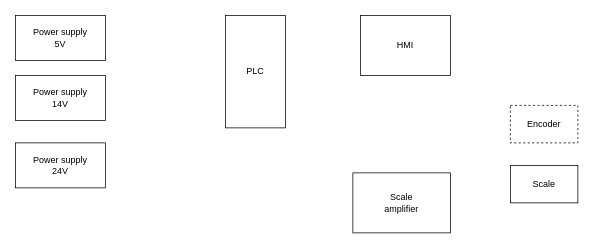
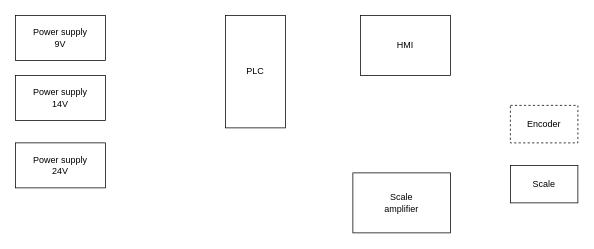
  <mxCell id="0" />
  <mxCell id="1" parent="0" />
- <mxCell id="2" value="Power supply&lt;div&gt;5V&lt;/div&gt;" style="rounded=0;whiteSpace=wrap;html=1;" vertex="1" parent="1"><mxGeometry x="20" y="20" width="120" height="60" as="geometry" /></mxCell>
+ <mxCell id="2" value="Power supply&lt;div&gt;9V&lt;/div&gt;" style="rounded=0;whiteSpace=wrap;html=1;" vertex="1" parent="1"><mxGeometry x="20" y="20" width="120" height="60" as="geometry" /></mxCell>
  <mxCell id="3" value="Power supply&lt;div&gt;14V&lt;/div&gt;" style="rounded=0;whiteSpace=wrap;html=1;" vertex="1" parent="1"><mxGeometry x="20" y="100" width="120" height="60" as="geometry" /></mxCell>
  <mxCell id="4" value="Power supply&lt;div&gt;24V&lt;/div&gt;" style="rounded=0;whiteSpace=wrap;html=1;" vertex="1" parent="1"><mxGeometry x="20" y="190" width="120" height="60" as="geometry" /></mxCell>
  <mxCell id="5" value="PLC" style="rounded=0;whiteSpace=wrap;html=1;" vertex="1" parent="1"><mxGeometry x="300" y="20" width="80" height="150" as="geometry" /></mxCell>
  <mxCell id="6" value="HMI" style="rounded=0;whiteSpace=wrap;html=1;" vertex="1" parent="1"><mxGeometry x="480" y="20" width="120" height="80" as="geometry" /></mxCell>
  <mxCell id="7" value="Encoder" style="rounded=0;whiteSpace=wrap;html=1;dashed=1;" vertex="1" parent="1"><mxGeometry x="680" y="140" width="90" height="50" as="geometry" /></mxCell>
  <mxCell id="8" value="Scale" style="rounded=0;whiteSpace=wrap;html=1;" vertex="1" parent="1"><mxGeometry x="680" y="220" width="90" height="50" as="geometry" /></mxCell>
  <mxCell id="9" value="Scale&lt;div&gt;amplifier&lt;/div&gt;" style="rounded=0;whiteSpace=wrap;html=1;" vertex="1" parent="1"><mxGeometry x="470" y="230" width="130" height="80" as="geometry" /></mxCell>
